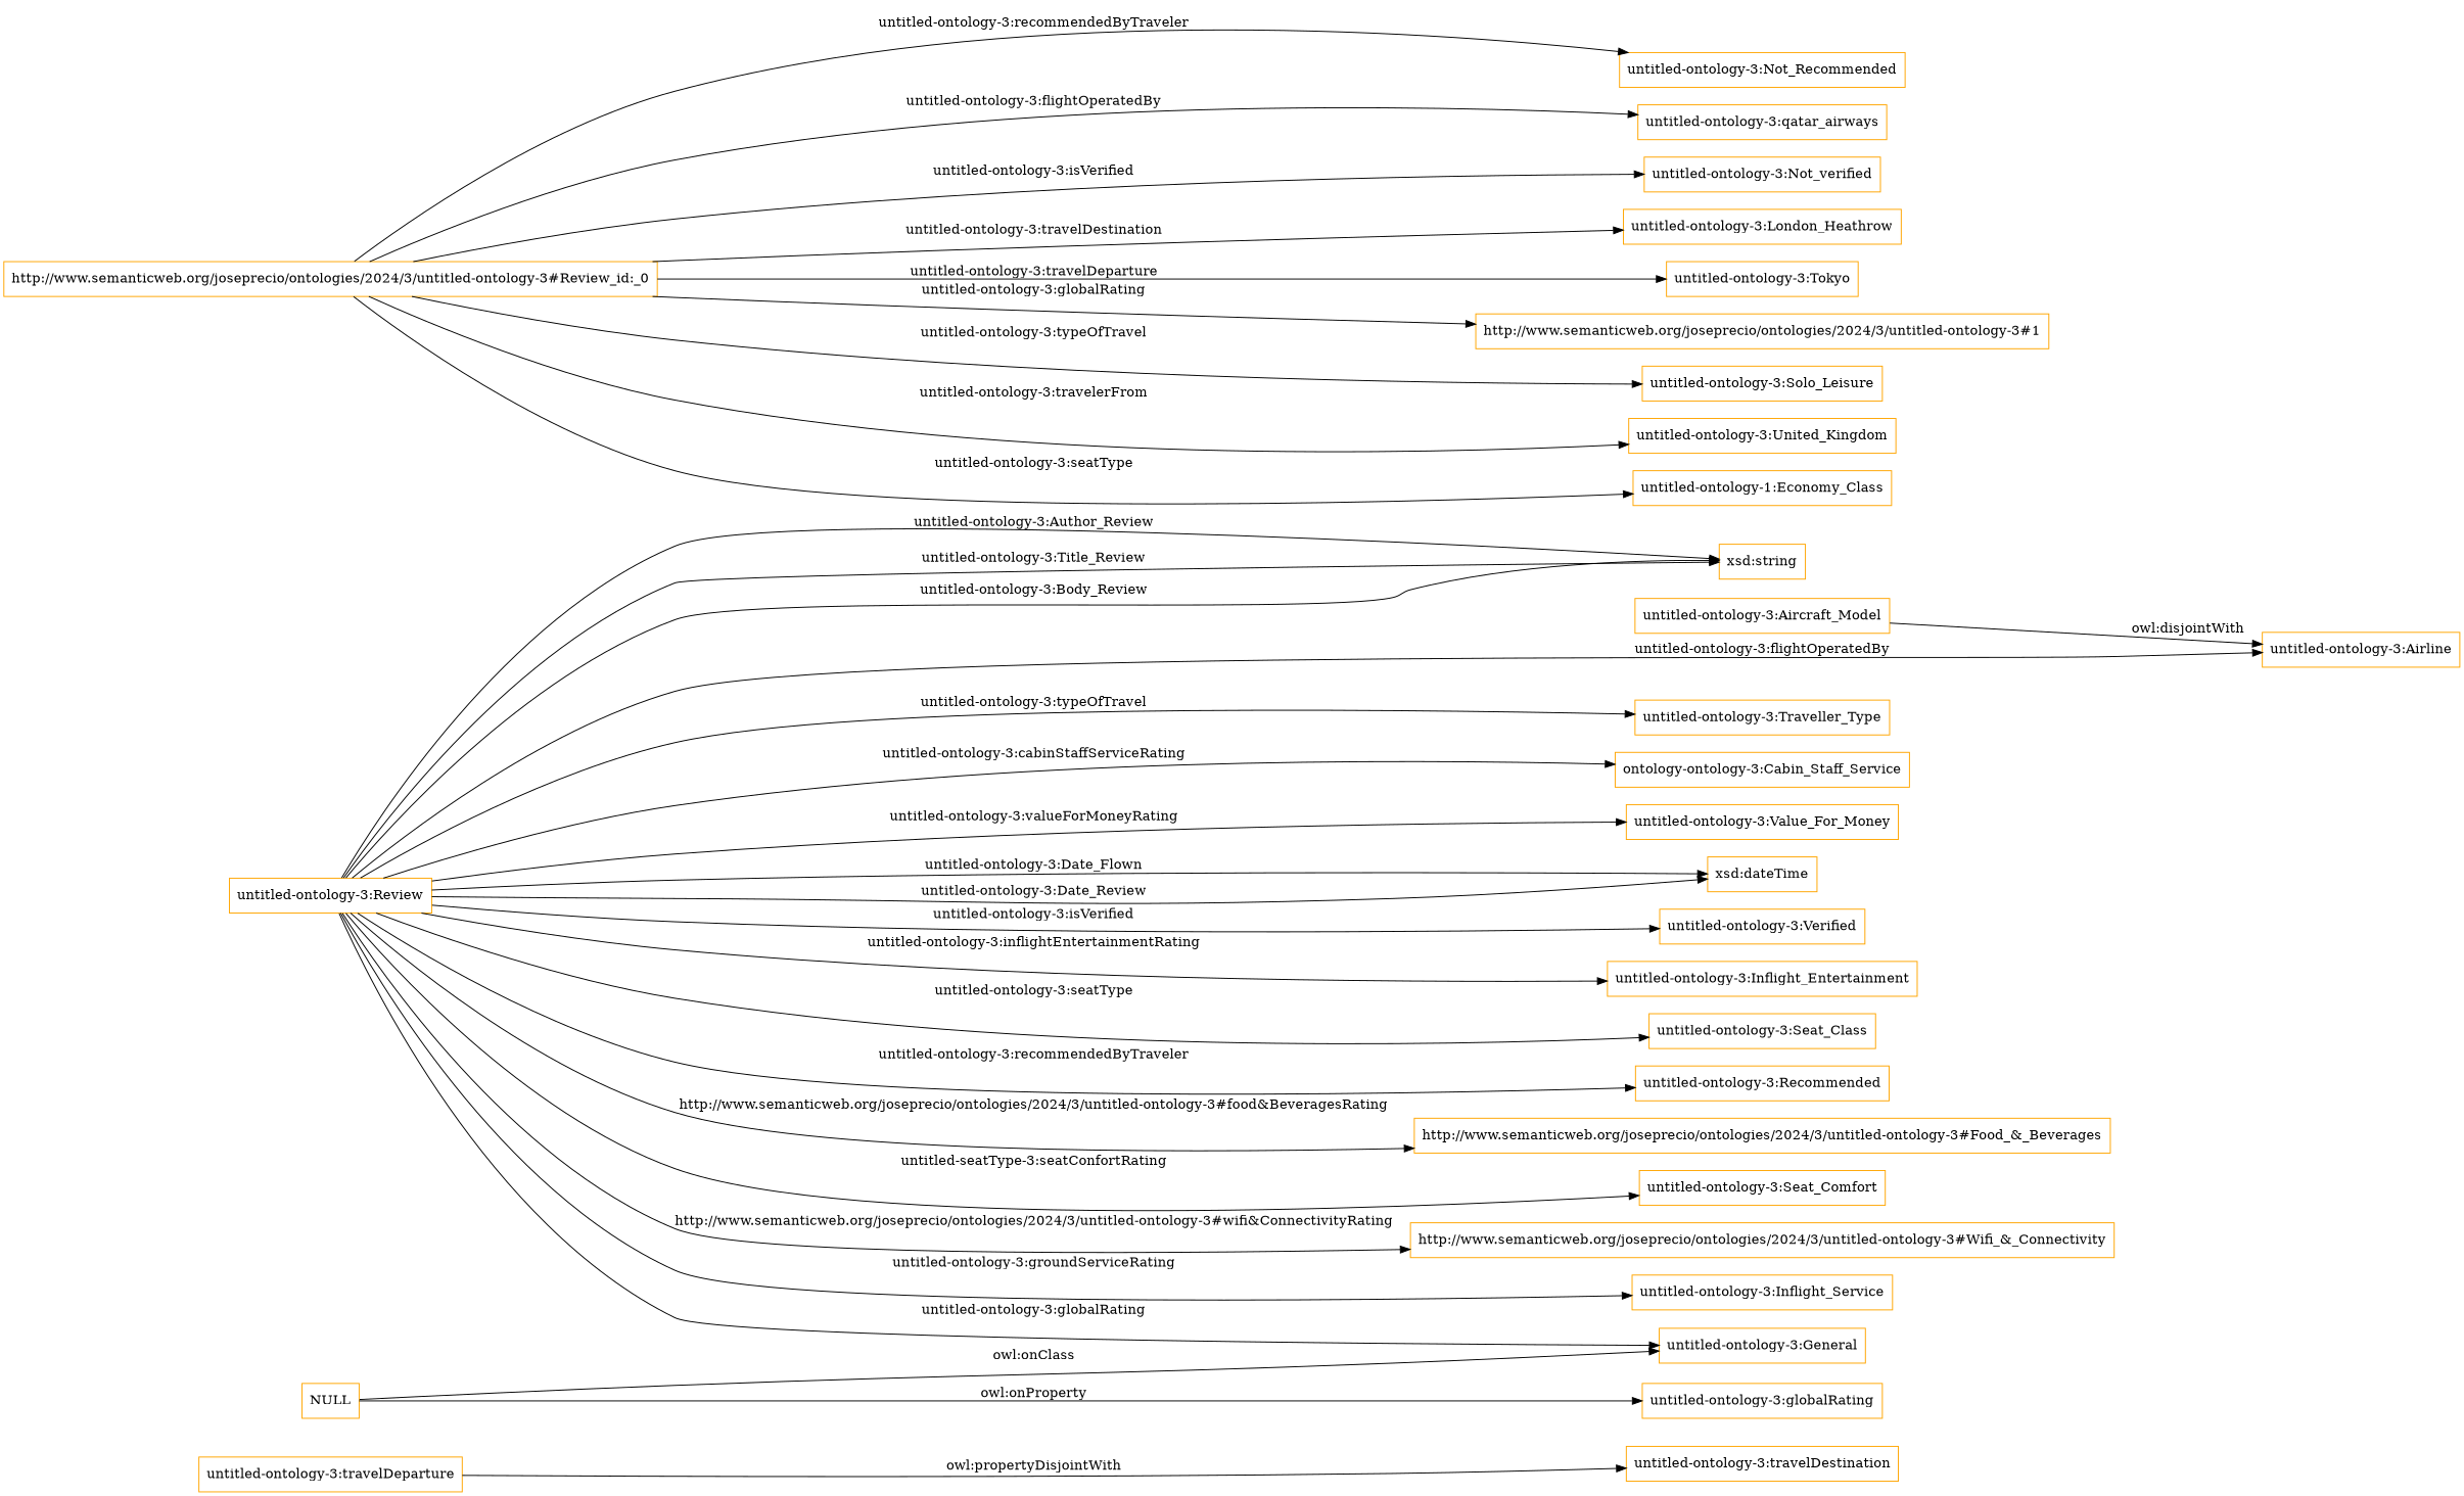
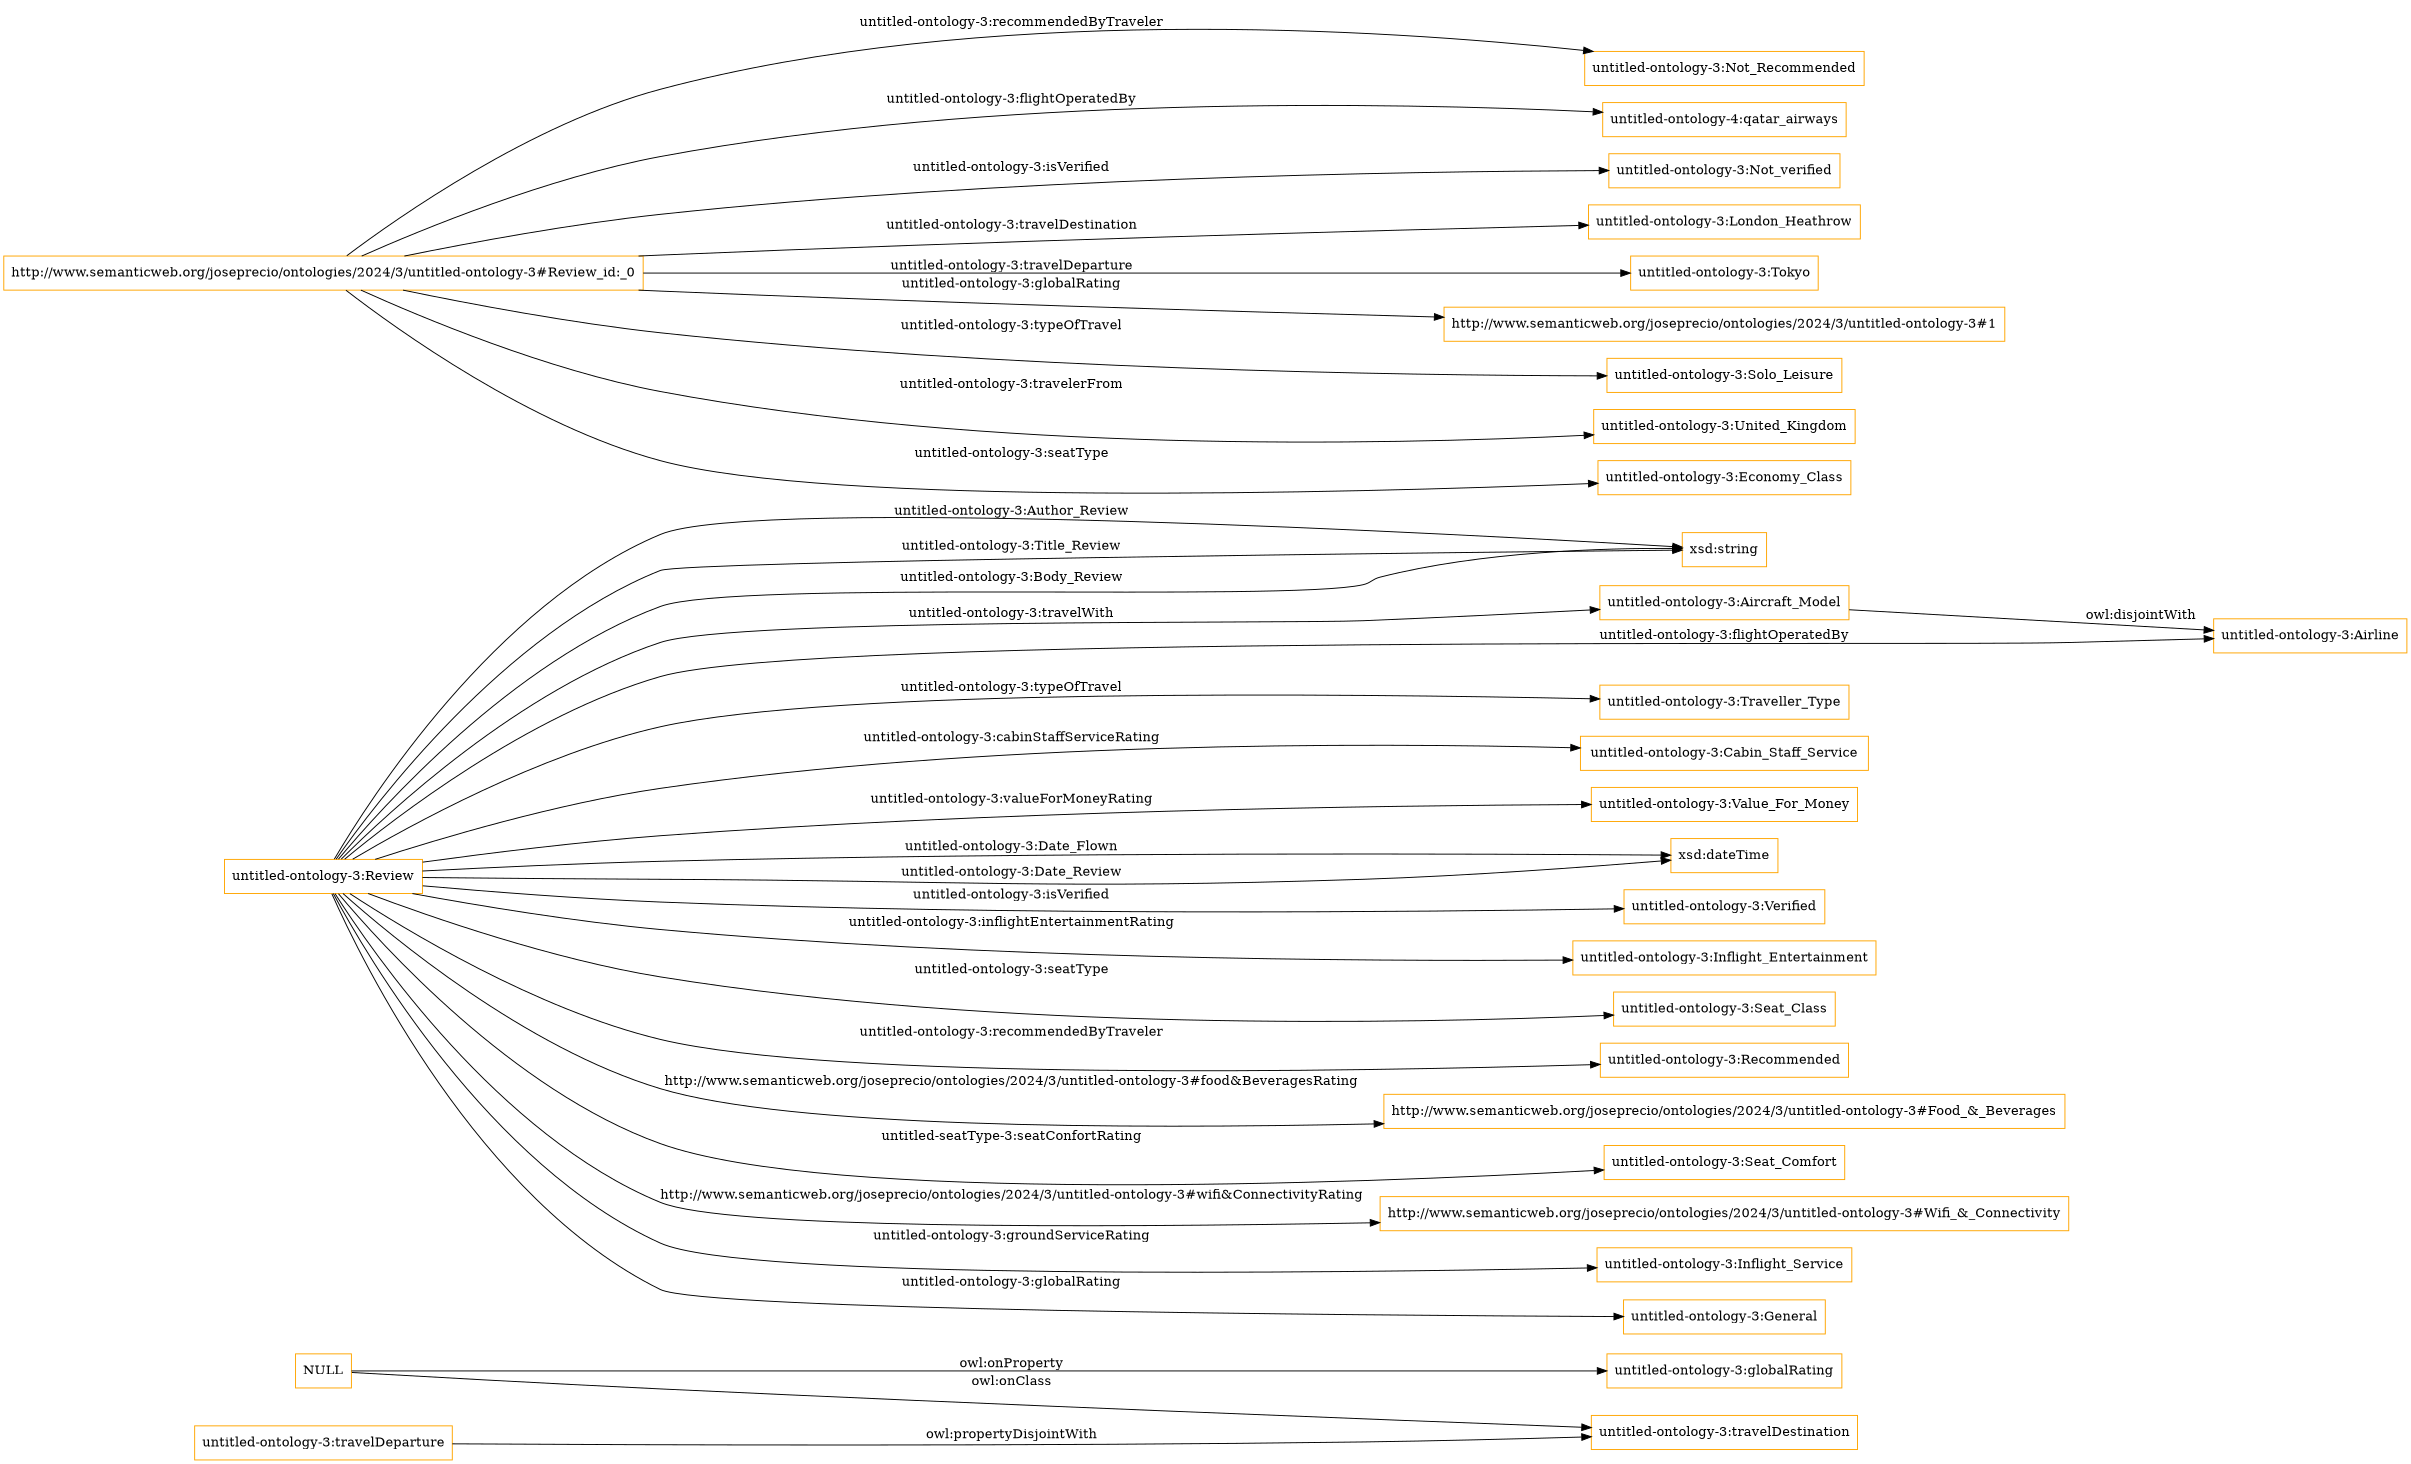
  digraph {
    rankdir=LR
    node [color=orange shape=rectangle]
    "untitled-ontology-3:Aircraft_Model"
    "untitled-ontology-3:Airline"
    "untitled-ontology-3:Review"
    "untitled-ontology-3:Traveller_Type"
-   "untitled-ontology-3:Cabin_Staff_Service" [label="ontology-ontology-3:Cabin_Staff_Service"]
+   "untitled-ontology-3:Cabin_Staff_Service"
    "untitled-ontology-3:Value_For_Money"
    "untitled-ontology-3:Verified"
    "untitled-ontology-3:General"
    "untitled-ontology-3:Inflight_Entertainment"
    "untitled-ontology-3:Seat_Class"
    "untitled-ontology-3:Recommended"
    "http://www.semanticweb.org/joseprecio/ontologies/2024/3/untitled-ontology-3#Food_&_Beverages"
    "untitled-ontology-3:Seat_Comfort"
    "http://www.semanticweb.org/joseprecio/ontologies/2024/3/untitled-ontology-3#Wifi_&_Connectivity"
    n15 [label="untitled-ontology-3:Inflight_Service"]
    "xsd:dateTime"
    "xsd:string"
    NULL
    "untitled-ontology-3:globalRating"
    "untitled-ontology-3:travelDeparture"
    "untitled-ontology-3:travelDestination"
    "http://www.semanticweb.org/joseprecio/ontologies/2024/3/untitled-ontology-3#Review_id:_0"
    "untitled-ontology-3:Not_Recommended"
-   "untitled-ontology-3:qatar_airways"
+   "untitled-ontology-3:qatar_airways" [label="untitled-ontology-4:qatar_airways"]
    "untitled-ontology-3:Not_verified"
    "untitled-ontology-3:London_Heathrow"
    "untitled-ontology-3:Tokyo"
    "http://www.semanticweb.org/joseprecio/ontologies/2024/3/untitled-ontology-3#1"
    "untitled-ontology-3:Solo_Leisure"
    "untitled-ontology-3:United_Kingdom"
-   "untitled-ontology-3:Economy_Class" [label="untitled-ontology-1:Economy_Class"]
+   "untitled-ontology-3:Economy_Class"
    "untitled-ontology-3:Aircraft_Model" -> "untitled-ontology-3:Airline" [label="owl:disjointWith"]
+   "untitled-ontology-3:Review" -> "untitled-ontology-3:Aircraft_Model" [label="untitled-ontology-3:travelWith"]
    "untitled-ontology-3:Review" -> "untitled-ontology-3:Airline" [label="untitled-ontology-3:flightOperatedBy"]
    "untitled-ontology-3:Review" -> "untitled-ontology-3:Traveller_Type" [label="untitled-ontology-3:typeOfTravel"]
    "untitled-ontology-3:Review" -> "untitled-ontology-3:Cabin_Staff_Service" [label="untitled-ontology-3:cabinStaffServiceRating"]
    "untitled-ontology-3:Review" -> "untitled-ontology-3:Value_For_Money" [label="untitled-ontology-3:valueForMoneyRating"]
    "untitled-ontology-3:Review" -> "untitled-ontology-3:Verified" [label="untitled-ontology-3:isVerified"]
    "untitled-ontology-3:Review" -> "untitled-ontology-3:General" [label="untitled-ontology-3:globalRating"]
    "untitled-ontology-3:Review" -> "untitled-ontology-3:Inflight_Entertainment" [label="untitled-ontology-3:inflightEntertainmentRating"]
    "untitled-ontology-3:Review" -> "untitled-ontology-3:Seat_Class" [label="untitled-ontology-3:seatType"]
    "untitled-ontology-3:Review" -> "untitled-ontology-3:Recommended" [label="untitled-ontology-3:recommendedByTraveler"]
    "untitled-ontology-3:Review" -> "http://www.semanticweb.org/joseprecio/ontologies/2024/3/untitled-ontology-3#Food_&_Beverages" [label="http://www.semanticweb.org/joseprecio/ontologies/2024/3/untitled-ontology-3#food&BeveragesRating"]
    "untitled-ontology-3:Review" -> "untitled-ontology-3:Seat_Comfort" [label="untitled-seatType-3:seatConfortRating"]
    "untitled-ontology-3:Review" -> "http://www.semanticweb.org/joseprecio/ontologies/2024/3/untitled-ontology-3#Wifi_&_Connectivity" [label="http://www.semanticweb.org/joseprecio/ontologies/2024/3/untitled-ontology-3#wifi&ConnectivityRating"]
    "untitled-ontology-3:Review" -> n15 [label="untitled-ontology-3:groundServiceRating"]
    "untitled-ontology-3:Review" -> "xsd:dateTime" [label="untitled-ontology-3:Date_Flown"]
    "untitled-ontology-3:Review" -> "xsd:dateTime" [label="untitled-ontology-3:Date_Review"]
    "untitled-ontology-3:Review" -> "xsd:string" [label="untitled-ontology-3:Body_Review"]
    "untitled-ontology-3:Review" -> "xsd:string" [label="untitled-ontology-3:Author_Review"]
    "untitled-ontology-3:Review" -> "xsd:string" [label="untitled-ontology-3:Title_Review"]
-   NULL -> "untitled-ontology-3:General" [label="owl:onClass"]
+   NULL -> "untitled-ontology-3:travelDestination" [label="owl:onClass"]
    NULL -> "untitled-ontology-3:globalRating" [label="owl:onProperty"]
    "untitled-ontology-3:travelDeparture" -> "untitled-ontology-3:travelDestination" [label="owl:propertyDisjointWith"]
    "http://www.semanticweb.org/joseprecio/ontologies/2024/3/untitled-ontology-3#Review_id:_0" -> "untitled-ontology-3:Not_Recommended" [label="untitled-ontology-3:recommendedByTraveler"]
    "http://www.semanticweb.org/joseprecio/ontologies/2024/3/untitled-ontology-3#Review_id:_0" -> "untitled-ontology-3:qatar_airways" [label="untitled-ontology-3:flightOperatedBy"]
    "http://www.semanticweb.org/joseprecio/ontologies/2024/3/untitled-ontology-3#Review_id:_0" -> "untitled-ontology-3:Not_verified" [label="untitled-ontology-3:isVerified"]
    "http://www.semanticweb.org/joseprecio/ontologies/2024/3/untitled-ontology-3#Review_id:_0" -> "untitled-ontology-3:London_Heathrow" [label="untitled-ontology-3:travelDestination"]
    "http://www.semanticweb.org/joseprecio/ontologies/2024/3/untitled-ontology-3#Review_id:_0" -> "untitled-ontology-3:Tokyo" [label="untitled-ontology-3:travelDeparture"]
    "http://www.semanticweb.org/joseprecio/ontologies/2024/3/untitled-ontology-3#Review_id:_0" -> "http://www.semanticweb.org/joseprecio/ontologies/2024/3/untitled-ontology-3#1" [label="untitled-ontology-3:globalRating"]
    "http://www.semanticweb.org/joseprecio/ontologies/2024/3/untitled-ontology-3#Review_id:_0" -> "untitled-ontology-3:Solo_Leisure" [label="untitled-ontology-3:typeOfTravel"]
    "http://www.semanticweb.org/joseprecio/ontologies/2024/3/untitled-ontology-3#Review_id:_0" -> "untitled-ontology-3:United_Kingdom" [label="untitled-ontology-3:travelerFrom"]
    "http://www.semanticweb.org/joseprecio/ontologies/2024/3/untitled-ontology-3#Review_id:_0" -> "untitled-ontology-3:Economy_Class" [label="untitled-ontology-3:seatType"]
  }
